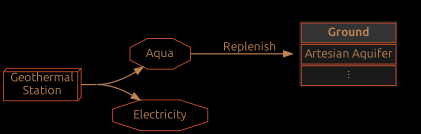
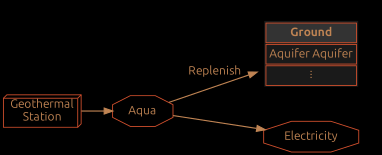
  digraph {
    bgcolor=black
    concentrate=true
    nodesep=0.5
    rankdir=LR
    node [color="#d3502dff" fillcolor=gray10 fontcolor="#c08453ff" fontname=Ubuntu shape=octagon]
    edge [color="#c08453ff" fontcolor="#c08453ff" fontname=Ubuntu penwidth=1.3]
-   n1 [label=<<table border="0" cellborder="1" cellpadding="3" bgcolor="gray10" align="center">                     <tr>                         <td bgcolor="gray20" align="center"><font face="Ubuntu Bold">Ground</font></td>                     </tr>                     <tr>                         <td align="center" port="Dry Ice">Artesian Aquifer</td>                     </tr>                     <tr>                         <td align="center" port="Water Ice">&#10998;</td>                     </tr>                 </table>> shape=none]
+   n1 [label=<<table border="0" cellborder="1" cellpadding="3" bgcolor="gray10" align="center">                     <tr>                         <td bgcolor="gray20" align="center"><font face="Ubuntu Bold">Ground</font></td>                     </tr>                     <tr>                         <td align="center" port="Dry Ice">Aquifer Aquifer</td>                     </tr>                     <tr>                         <td align="center" port="Water Ice">&#10998;</td>                     </tr>                 </table>> shape=none]
    "Geothermal\nStation" [shape=box3d]
    Aqua
    Electricity
    subgraph cluster_1 {
      labelfontname="Ubuntu Bold"
      rank=same
      n1
    }
    "Geothermal\nStation" -> Aqua
-   "Geothermal\nStation" -> Electricity
+   Aqua -> Electricity
    Aqua -> n1 [label=Replenish]
  }
